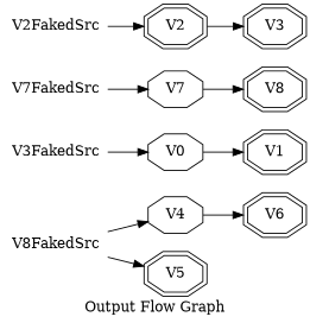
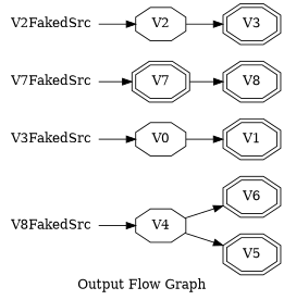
  digraph {
    label="Output Flow Graph"
    rankdir=LR
    node [shape=doubleoctagon]
    n1 [label=V6]
    n2 [label=V1]
    n3 [label=V0 shape=octagon]
-   n4 [label=V7 shape=octagon]
+   n4 [label=V7]
    n5 [label=V8]
    n6 [label=V4 shape=octagon]
    n7 [label=V5]
-   n8 [label=V2]
+   n8 [label=V2 shape=octagon]
    n9 [label=V3]
    n10 [label=V3FakedSrc shape=none]
    V7FakedSrc [shape=none]
    n12 [label=V8FakedSrc shape=none]
    V2FakedSrc [shape=none]
    n3 -> n2
    n4 -> n5
    n6 -> n1
-   n12 -> n7
+   n6 -> n7
    n8 -> n9
    n10 -> n3
    V7FakedSrc -> n4
    n12 -> n6
    V2FakedSrc -> n8
  }
